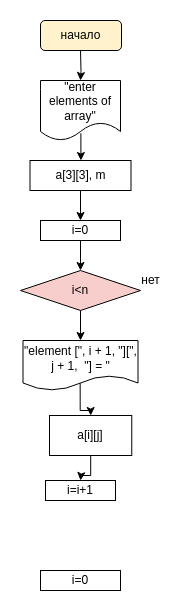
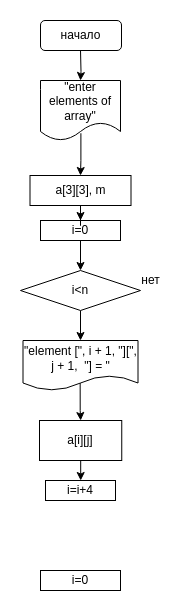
  <mxCell id="0" />
  <mxCell id="1" parent="0" />
  <mxCell id="2" value="" style="edgeStyle=orthogonalEdgeStyle;rounded=0;orthogonalLoop=1;jettySize=auto;html=1;" edge="1" parent="1" source="3" target="5"><mxGeometry relative="1" as="geometry" /></mxCell>
  <mxCell id="3" value="i=0" style="whiteSpace=wrap;html=1;rounded=0;" vertex="1" parent="1"><mxGeometry x="40" y="220" width="80" height="20" as="geometry" /></mxCell>
  <mxCell id="4" value="" style="edgeStyle=orthogonalEdgeStyle;rounded=0;orthogonalLoop=1;jettySize=auto;html=1;" edge="1" parent="1" source="5" target="16"><mxGeometry relative="1" as="geometry" /></mxCell>
- <mxCell id="5" value="i&amp;lt;n" style="rhombus;whiteSpace=wrap;html=1;rounded=0;fillColor=#f8cecc;" vertex="1" parent="1"><mxGeometry x="20" y="270" width="120" height="40" as="geometry" /></mxCell>
+ <mxCell id="5" value="i&amp;lt;n" style="rhombus;whiteSpace=wrap;html=1;rounded=0;" vertex="1" parent="1"><mxGeometry x="20" y="270" width="120" height="40" as="geometry" /></mxCell>
  <mxCell id="6" value="нет" style="text;html=1;align=center;verticalAlign=middle;resizable=0;points=[];autosize=1;strokeColor=none;fillColor=none;" vertex="1" parent="1"><mxGeometry x="130" y="270" width="40" height="20" as="geometry" /></mxCell>
  <mxCell id="7" value="i=0" style="whiteSpace=wrap;html=1;rounded=0;" vertex="1" parent="1"><mxGeometry x="40" y="570" width="80" height="20" as="geometry" /></mxCell>
- <mxCell id="8" value="i=i+1" style="rounded=0;whiteSpace=wrap;html=1;" vertex="1" parent="1"><mxGeometry x="45" y="480" width="70" height="20" as="geometry" /></mxCell>
+ <mxCell id="8" value="i=i+4" style="rounded=0;whiteSpace=wrap;html=1;" vertex="1" parent="1"><mxGeometry x="45" y="480" width="70" height="20" as="geometry" /></mxCell>
  <mxCell id="9" value="" style="edgeStyle=orthogonalEdgeStyle;rounded=0;orthogonalLoop=1;jettySize=auto;html=1;" edge="1" parent="1" target="11"><mxGeometry relative="1" as="geometry"><mxPoint x="80.029" y="50" as="sourcePoint" /></mxGeometry></mxCell>
  <mxCell id="10" value="" style="edgeStyle=orthogonalEdgeStyle;rounded=0;orthogonalLoop=1;jettySize=auto;html=1;exitX=0.505;exitY=0.879;exitDx=0;exitDy=0;exitPerimeter=0;" edge="1" parent="1" source="11" target="13"><mxGeometry relative="1" as="geometry" /></mxCell>
  <mxCell id="11" value="&quot;enter elements of array&quot;" style="shape=document;whiteSpace=wrap;html=1;boundedLbl=1;" vertex="1" parent="1"><mxGeometry x="40" y="80" width="80" height="60" as="geometry" /></mxCell>
  <mxCell id="12" value="" style="edgeStyle=orthogonalEdgeStyle;rounded=0;orthogonalLoop=1;jettySize=auto;html=1;entryX=0.5;entryY=0;entryDx=0;entryDy=0;" edge="1" parent="1" source="13" target="3"><mxGeometry relative="1" as="geometry" /></mxCell>
- <mxCell id="13" value="a[3][3], m" style="whiteSpace=wrap;html=1;" vertex="1" parent="1"><mxGeometry x="29.5" y="160" width="101" height="30" as="geometry" /></mxCell>
- <mxCell id="14" value="начало" style="rounded=1;whiteSpace=wrap;html=1;fillColor=#fff2cc;" vertex="1" parent="1"><mxGeometry x="40" y="20" width="81" height="30" as="geometry" /></mxCell>
+ <mxCell id="13" value="a[3][3], m" style="whiteSpace=wrap;html=1;" vertex="1" parent="1"><mxGeometry x="29.5" y="175" width="101" height="30" as="geometry" /></mxCell>
+ <mxCell id="14" value="начало" style="rounded=1;whiteSpace=wrap;html=1;" vertex="1" parent="1"><mxGeometry x="40" y="20" width="81" height="30" as="geometry" /></mxCell>
  <mxCell id="15" value="" style="edgeStyle=orthogonalEdgeStyle;rounded=0;orthogonalLoop=1;jettySize=auto;html=1;exitX=0.497;exitY=0.836;exitDx=0;exitDy=0;exitPerimeter=0;" edge="1" parent="1" source="16" target="18"><mxGeometry relative="1" as="geometry" /></mxCell>
  <mxCell id="16" value="&quot;element [&quot;, i + 1, &quot;][&quot;, j + 1,&amp;nbsp; &quot;] = &quot;" style="shape=document;whiteSpace=wrap;html=1;boundedLbl=1;" vertex="1" parent="1"><mxGeometry x="22.5" y="340" width="115" height="50" as="geometry" /></mxCell>
  <mxCell id="17" value="" style="edgeStyle=orthogonalEdgeStyle;rounded=0;orthogonalLoop=1;jettySize=auto;html=1;" edge="1" parent="1" source="18"><mxGeometry relative="1" as="geometry"><mxPoint x="80" y="480" as="targetPoint" /></mxGeometry></mxCell>
- <mxCell id="18" value="a[i][j]" style="whiteSpace=wrap;html=1;" vertex="1" parent="1"><mxGeometry x="49" y="415" width="82.25" height="40" as="geometry" /></mxCell>
+ <mxCell id="18" value="a[i][j]" style="whiteSpace=wrap;html=1;" vertex="1" parent="1"><mxGeometry x="39" y="420" width="82.25" height="40" as="geometry" /></mxCell>
